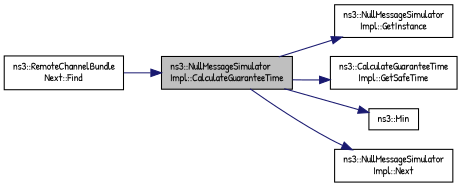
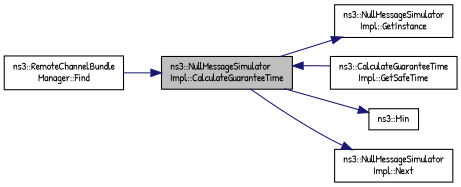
  digraph {
    fontname="Patrick Hand"
    rankdir=LR
    node [color=black fillcolor=white fontname="Patrick Hand" fontsize=10 shape=record style=filled]
    edge [color=midnightblue fontname="Patrick Hand" fontsize=10 labelfontname=Helvetica labelfontsize=10 style=solid]
    n1 [fillcolor=grey75 fontcolor=black height=0.2 label="ns3::NullMessageSimulator\lImpl::CalculateGuaranteeTime" width=0.4]
    n2 [height=0.2 label="ns3::NullMessageSimulator\lImpl::GetInstance" width=0.4]
    n3 [height=0.2 label="ns3::CalculateGuaranteeTime\lImpl::GetSafeTime" width=0.4]
    n4 [height=0.2 label="ns3::Min" width=0.4]
    n5 [height=0.2 label="ns3::NullMessageSimulator\lImpl::Next" width=0.4]
-   n6 [height=0.2 label="ns3::RemoteChannelBundle\lNext::Find" width=0.4]
+   n6 [height=0.2 label="ns3::RemoteChannelBundle\lManager::Find" width=0.4]
    n1 -> n2
-   n1 -> n3
+   n3 -> n1
    n1 -> n4
    n1 -> n5
    n6 -> n1
  }
